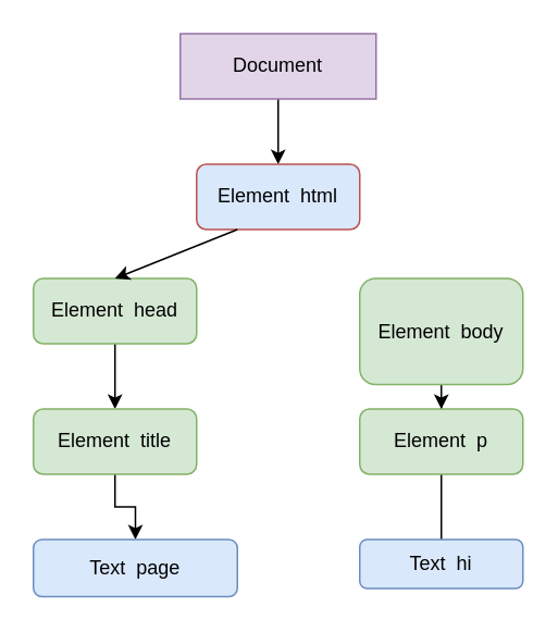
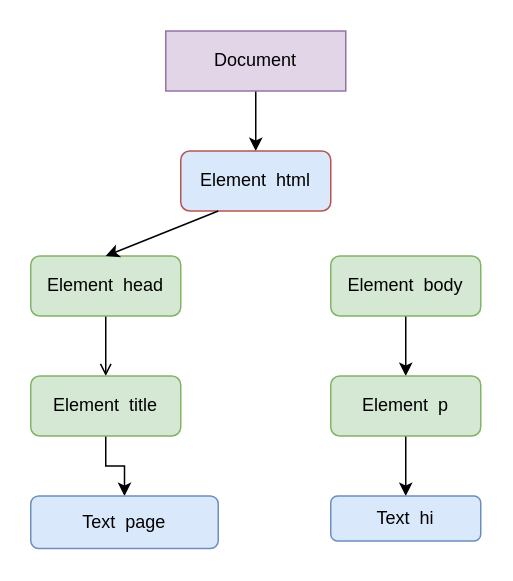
  <mxCell id="0" />
  <mxCell id="1" parent="0" />
  <mxCell id="2" style="edgeStyle=orthogonalEdgeStyle;rounded=0;orthogonalLoop=1;jettySize=auto;html=1;entryX=0.5;entryY=0;entryDx=0;entryDy=0;" edge="1" parent="1" source="3" target="4"><mxGeometry relative="1" as="geometry" /></mxCell>
  <mxCell id="3" value="Document" style="rounded=0;whiteSpace=wrap;html=1;fillColor=#e1d5e7;strokeColor=#9673a6;" vertex="1" parent="1"><mxGeometry x="110" y="20" width="120" height="40" as="geometry" /></mxCell>
  <mxCell id="4" value="Element&amp;nbsp; html" style="rounded=1;whiteSpace=wrap;html=1;fillColor=#dae8fc;strokeColor=#b85450;" vertex="1" parent="1"><mxGeometry x="120" y="100" width="100" height="40" as="geometry" /></mxCell>
- <mxCell id="5" style="edgeStyle=orthogonalEdgeStyle;rounded=0;orthogonalLoop=1;jettySize=auto;html=1;entryX=0.5;entryY=0;entryDx=0;entryDy=0;" edge="1" parent="1" source="6" target="10"><mxGeometry relative="1" as="geometry" /></mxCell>
+ <mxCell id="5" style="edgeStyle=orthogonalEdgeStyle;rounded=0;orthogonalLoop=1;jettySize=auto;html=1;entryX=0.5;entryY=0;entryDx=0;entryDy=0;endArrow=open;" edge="1" parent="1" source="6" target="10"><mxGeometry relative="1" as="geometry" /></mxCell>
  <mxCell id="6" value="Element&amp;nbsp; head" style="rounded=1;whiteSpace=wrap;html=1;fillColor=#d5e8d4;strokeColor=#82b366;" vertex="1" parent="1"><mxGeometry x="20" y="170" width="100" height="40" as="geometry" /></mxCell>
  <mxCell id="7" style="edgeStyle=orthogonalEdgeStyle;rounded=0;orthogonalLoop=1;jettySize=auto;html=1;entryX=0.5;entryY=0;entryDx=0;entryDy=0;" edge="1" parent="1" source="8" target="13"><mxGeometry relative="1" as="geometry" /></mxCell>
- <mxCell id="8" value="Element&amp;nbsp; body" style="rounded=1;whiteSpace=wrap;html=1;fillColor=#d5e8d4;strokeColor=#82b366;" vertex="1" parent="1"><mxGeometry x="220" y="170" width="100" height="65" as="geometry" /></mxCell>
+ <mxCell id="8" value="Element&amp;nbsp; body" style="rounded=1;whiteSpace=wrap;html=1;fillColor=#d5e8d4;strokeColor=#82b366;" vertex="1" parent="1"><mxGeometry x="220" y="170" width="100" height="40" as="geometry" /></mxCell>
  <mxCell id="9" style="edgeStyle=orthogonalEdgeStyle;rounded=0;orthogonalLoop=1;jettySize=auto;html=1;entryX=0.5;entryY=0;entryDx=0;entryDy=0;" edge="1" parent="1" source="10" target="11"><mxGeometry relative="1" as="geometry"><mxPoint x="70" y="320" as="targetPoint" /></mxGeometry></mxCell>
  <mxCell id="10" value="Element&amp;nbsp; title" style="rounded=1;whiteSpace=wrap;html=1;fillColor=#d5e8d4;strokeColor=#82b366;" vertex="1" parent="1"><mxGeometry x="20" y="250" width="100" height="40" as="geometry" /></mxCell>
  <mxCell id="11" value="Text&amp;nbsp; page" style="rounded=1;whiteSpace=wrap;html=1;fillColor=#dae8fc;strokeColor=#6c8ebf;" vertex="1" parent="1"><mxGeometry x="20" y="330" width="125" height="35" as="geometry" /></mxCell>
- <mxCell id="12" style="edgeStyle=orthogonalEdgeStyle;rounded=0;orthogonalLoop=1;jettySize=auto;html=1;entryX=0.5;entryY=0;entryDx=0;entryDy=0;endArrow=none;" edge="1" parent="1" source="13" target="14"><mxGeometry relative="1" as="geometry" /></mxCell>
+ <mxCell id="12" style="edgeStyle=orthogonalEdgeStyle;rounded=0;orthogonalLoop=1;jettySize=auto;html=1;entryX=0.5;entryY=0;entryDx=0;entryDy=0;" edge="1" parent="1" source="13" target="14"><mxGeometry relative="1" as="geometry" /></mxCell>
  <mxCell id="13" value="Element&amp;nbsp; p" style="rounded=1;whiteSpace=wrap;html=1;fillColor=#d5e8d4;strokeColor=#82b366;" vertex="1" parent="1"><mxGeometry x="220" y="250" width="100" height="40" as="geometry" /></mxCell>
  <mxCell id="14" value="Text&amp;nbsp; hi" style="rounded=1;whiteSpace=wrap;html=1;fillColor=#dae8fc;strokeColor=#6c8ebf;" vertex="1" parent="1"><mxGeometry x="220" y="330" width="100" height="30" as="geometry" /></mxCell>
  <mxCell id="15" value="" style="endArrow=classic;html=1;exitX=0.25;exitY=1;exitDx=0;exitDy=0;entryX=0.5;entryY=0;entryDx=0;entryDy=0;" edge="1" parent="1" source="4" target="6"><mxGeometry width="50" height="50" relative="1" as="geometry"><mxPoint x="-80" y="200" as="sourcePoint" /><mxPoint x="-30" y="150" as="targetPoint" /></mxGeometry></mxCell>
